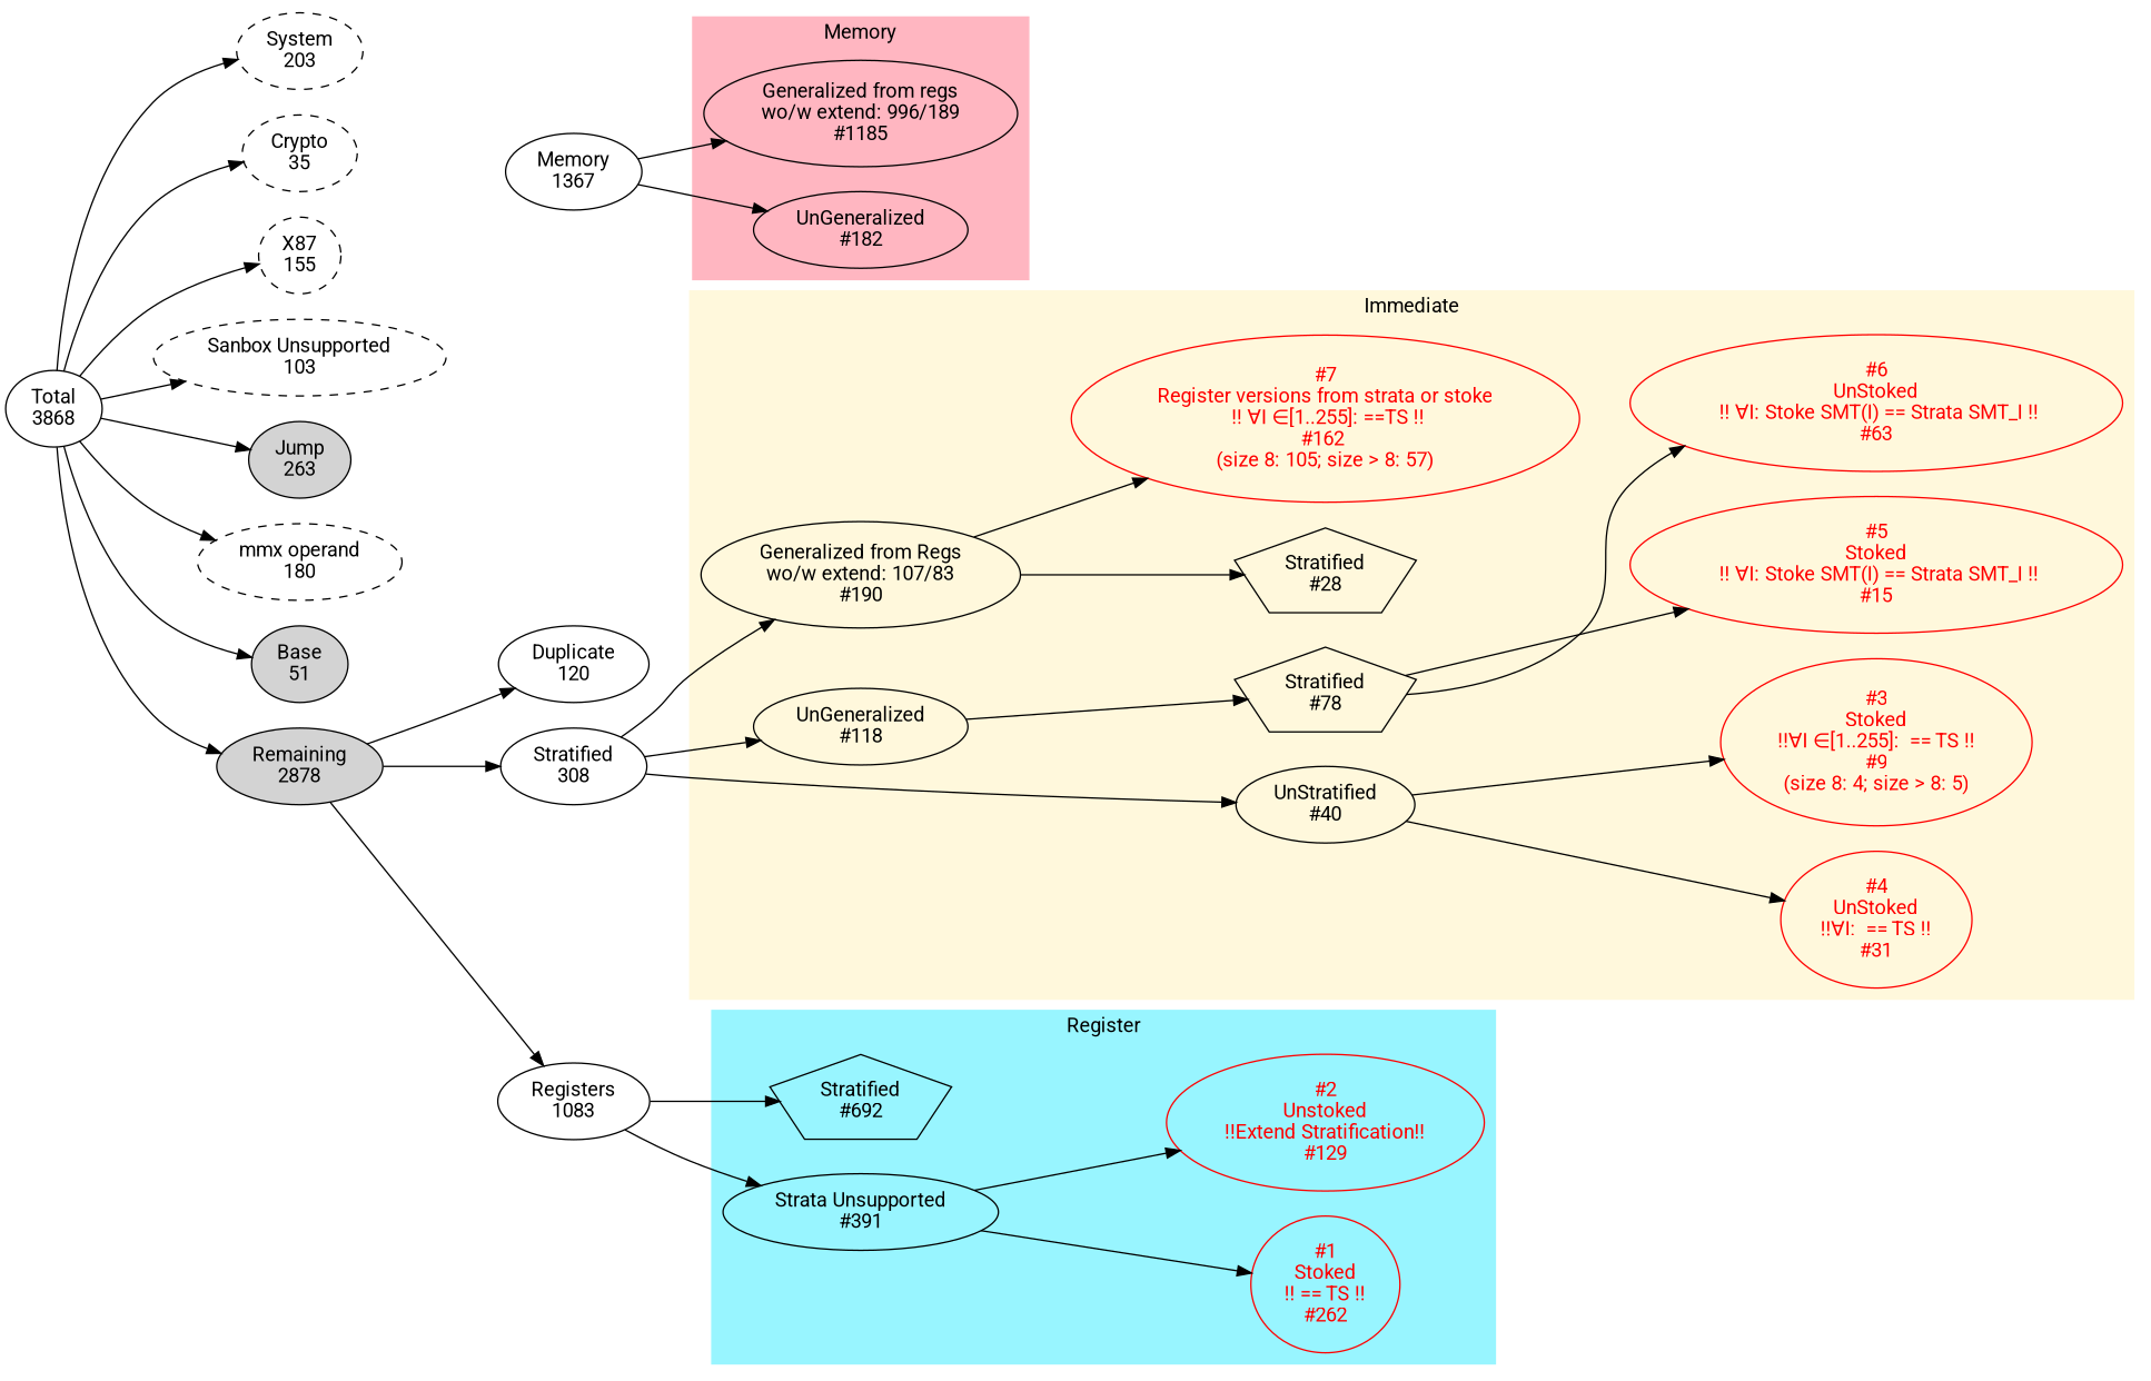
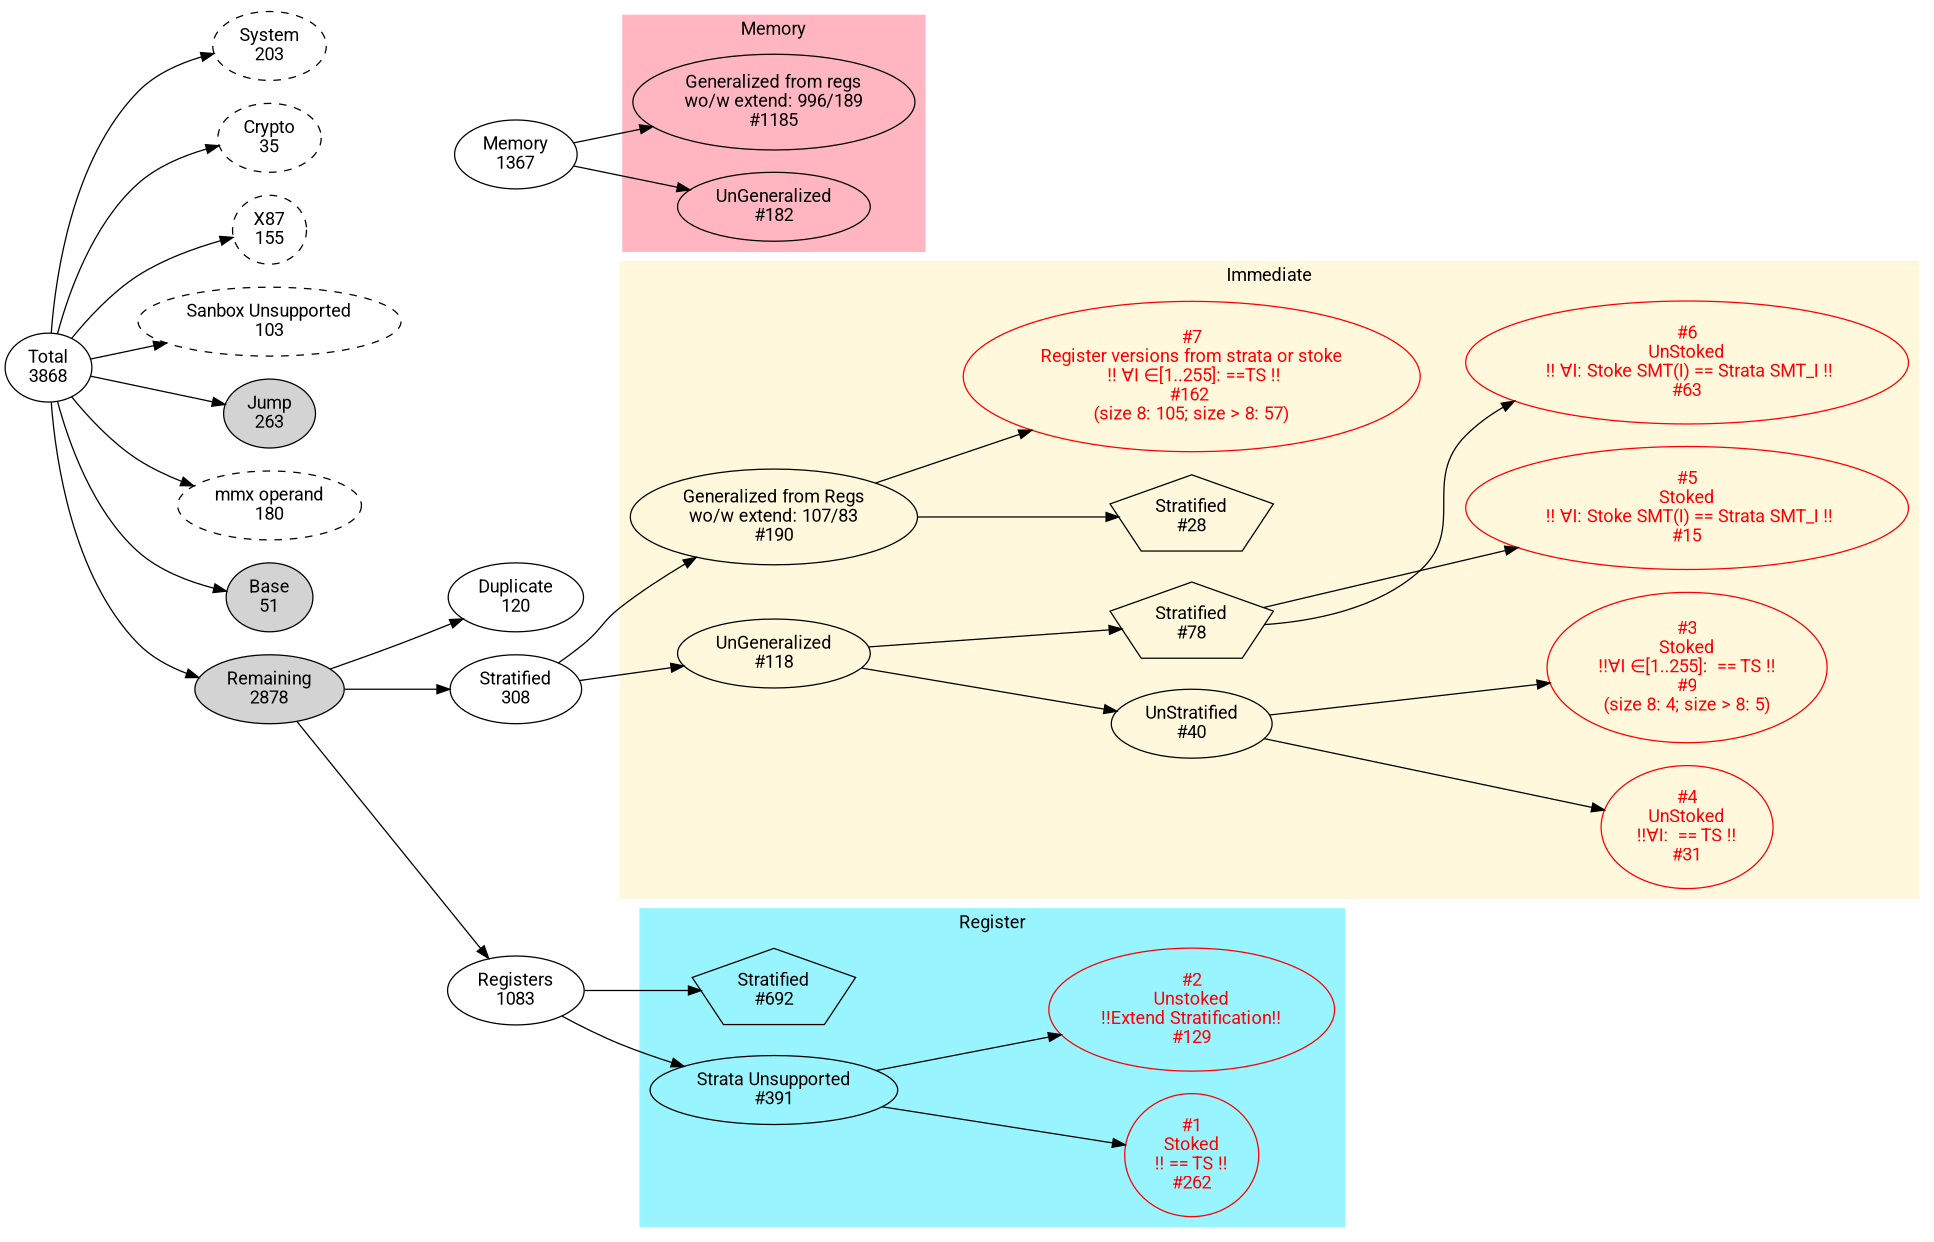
  digraph {
    fontname=Roboto
    rankdir=LR
    node [fontname=Roboto]
    edge [fontname=Roboto]
    n1 [label="Total\n3868"]
    n2 [label="System\n203" style=dashed]
    n3 [label="Crypto\n35" style=dashed]
    n4 [label="X87\n155" style=dashed]
    n5 [label="Sanbox Unsupported\n103" style=dashed]
    n6 [label="Jump\n263" style=filled]
    n7 [label="mmx operand\n180" style=dashed]
    n8 [label="Base\n51" style=filled]
    n9 [label="Remaining\n2878" style=filled]
    n10 [label="Duplicate\n120"]
    n11 [label="Memory\n1367"]
    n12 [label="Stratified\n308"]
    n13 [label="Registers\n1083"]
    n14 [label="Stratified\n#692" shape=polygon sides=5]
    n15 [label="Strata Unsupported\n#391"]
    n16 [color=red fontcolor=red label="#1\nStoked\n!! == TS !!\n#262"]
    n17 [color=red fontcolor=red label="#2\nUnstoked\n!!Extend Stratification!!\n#129"]
    n18 [label="Generalized from regs\nwo/w extend: 996/189\n#1185"]
    n19 [label="UnGeneralized\n#182"]
    n20 [label="Generalized from Regs\nwo/w extend: 107/83\n#190"]
    n21 [label="UnGeneralized\n#118"]
    n22 [label="Stratified\n#28" shape=polygon sides=5]
    n23 [label="UnStratified\n#40"]
    n24 [label="Stratified\n#78" shape=polygon sides=5]
    n25 [color=red fontcolor=red label="#4\nUnStoked\n!!&#8704;I:  == TS !!\n#31"]
    n26 [color=red fontcolor=red label="#5\nStoked\n !! &#8704;I: Stoke SMT(I) == Strata SMT_I !!\n#15"]
    n27 [color=red fontcolor=red label="#6\nUnStoked\n !! &#8704;I: Stoke SMT(I) == Strata SMT_I !!\n#63"]
    n28 [color=red fontcolor=red label="#7\nRegister versions from strata or stoke\n !! &#8704;I &isin;[1..255]: ==TS !!\n#162 \n(size 8: 105; size > 8: 57)"]
    n29 [color=red fontcolor=red label="#3\nStoked\n!!&#8704;I &isin;[1..255]:  == TS !!\n#9\n(size 8: 4; size > 8: 5)"]
    subgraph sub_1 {
      rank=same
      n1
    }
    subgraph sub_2 {
      rank=same
      n2
      n3
      n4
      n5
      n6
      n7
    }
    subgraph sub_3 {
      rank=same
      n8
      n9
    }
    subgraph sub_4 {
      rank=same
      n10
      n11
      n12
      n13
    }
    subgraph cluster_5 {
      color=cadetblue1
      label=Register
      style=filled
      subgraph sub_6 {
        color=cadetblue1
        label=Register
        rank=same
        style=filled
        n14
        n15
      }
      subgraph sub_7 {
        color=cadetblue1
        label=Register
        rank=same
        style=filled
        n16
        n17
      }
    }
    subgraph cluster_8 {
      color=lightpink
      label=Memory
      style=filled
      subgraph sub_9 {
        color=lightpink
        label=Memory
        rank=same
        style=filled
        n18
        n19
      }
    }
    subgraph cluster_10 {
      color=cornsilk
      label=Immediate
      style=filled
      n28
      n29
      subgraph sub_11 {
        color=cornsilk
        label=Immediate
        rank=same
        style=filled
      }
      subgraph sub_12 {
        color=cornsilk
        label=Immediate
        rank=same
        style=filled
        n20
        n21
      }
      subgraph sub_13 {
        color=cornsilk
        label=Immediate
        rank=same
        style=filled
        n22
        n23
        n24
      }
      subgraph sub_14 {
        color=cornsilk
        label=Immediate
        rank=same
        style=filled
        n25
      }
      subgraph sub_15 {
        color=cornsilk
        label=Immediate
        rank=same
        style=filled
        n26
        n27
      }
    }
    n1 -> n2
    n1 -> n3
    n1 -> n4
    n1 -> n5
    n1 -> n6
    n1 -> n7
    n1 -> n8
    n1 -> n9
    n9 -> n10
    n9 -> n12
    n9 -> n13
    n11 -> n18
    n11 -> n19
    n12 -> n20
    n12 -> n21
    n13 -> n14
    n13 -> n15
    n15 -> n16
    n15 -> n17
    n20 -> n22
    n20 -> n28
-   n12 -> n23
+   n21 -> n23
    n21 -> n24
    n23 -> n25
    n23 -> n29
    n24 -> n26
    n24 -> n27
  }
